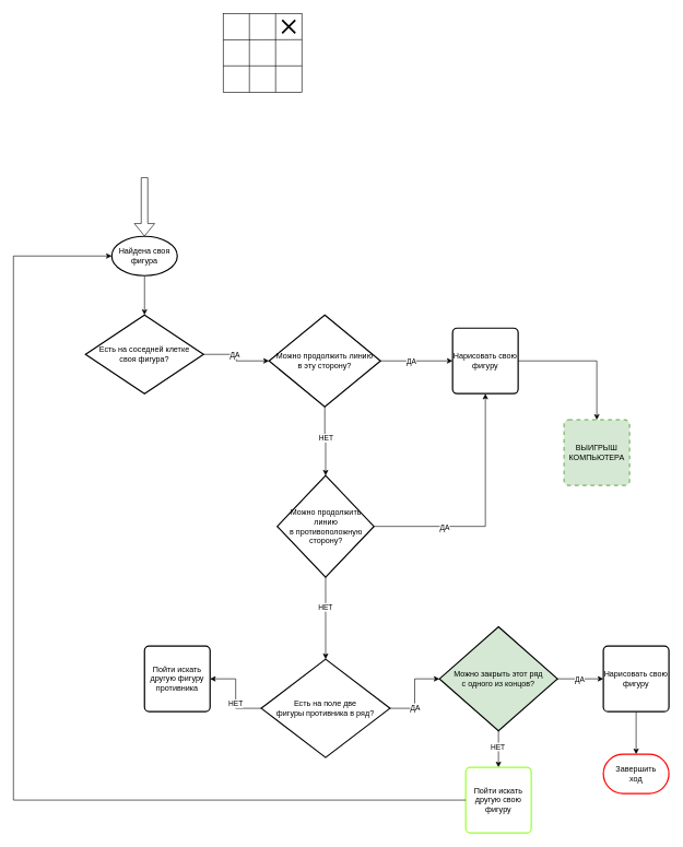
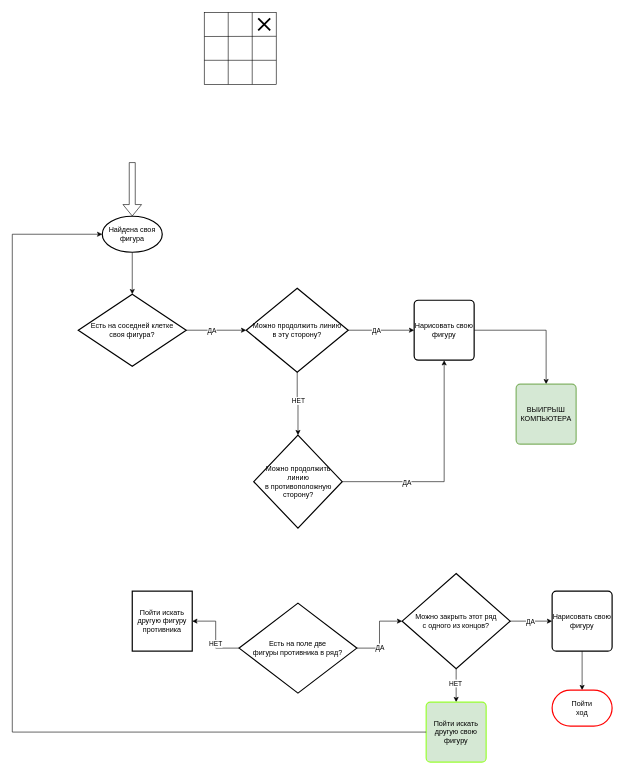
  <mxCell id="0" />
  <mxCell id="1" parent="0" />
  <mxCell id="2" value="" style="shape=flexArrow;endArrow=classic;html=1;rounded=0;entryX=0.5;entryY=0;entryDx=0;entryDy=0;entryPerimeter=0;" edge="1" parent="1" target="39"><mxGeometry width="50" height="50" relative="1" as="geometry"><mxPoint y="270" as="sourcePoint" x="220" /><mxPoint x="220.34" y="320" as="targetPoint" /></mxGeometry></mxCell>
  <mxCell id="3" style="edgeStyle=orthogonalEdgeStyle;rounded=0;orthogonalLoop=1;jettySize=auto;html=1;entryX=0;entryY=0.5;entryDx=0;entryDy=0;entryPerimeter=0;" edge="1" parent="1" source="5" target="10"><mxGeometry relative="1" as="geometry"><mxPoint x="380" y="550" as="targetPoint" /></mxGeometry></mxCell>
  <mxCell id="4" value="ДА" style="edgeLabel;html=1;align=center;verticalAlign=middle;resizable=0;points=[];" vertex="1" connectable="0" parent="3"><mxGeometry x="-0.153" y="-3" relative="1" as="geometry"><mxPoint y="-3" as="offset" /></mxGeometry></mxCell>
- <mxCell id="5" value="Есть на соседней клетке&lt;div&gt;своя фигура?&lt;/div&gt;" style="strokeWidth=2;html=1;shape=mxgraph.flowchart.decision;whiteSpace=wrap;" vertex="1" parent="1"><mxGeometry x="130" y="480" width="180" height="120" as="geometry" /></mxCell>
+ <mxCell id="5" value="Есть на соседней клетке&lt;div&gt;своя фигура?&lt;/div&gt;" style="strokeWidth=2;html=1;shape=mxgraph.flowchart.decision;whiteSpace=wrap;" vertex="1" parent="1"><mxGeometry x="130" y="490" width="180" height="120" as="geometry" /></mxCell>
  <mxCell id="6" style="edgeStyle=orthogonalEdgeStyle;rounded=0;orthogonalLoop=1;jettySize=auto;html=1;exitX=1;exitY=0.5;exitDx=0;exitDy=0;exitPerimeter=0;" edge="1" parent="1" source="10" target="12"><mxGeometry relative="1" as="geometry"><mxPoint x="680" y="550" as="targetPoint" /></mxGeometry></mxCell>
  <mxCell id="7" value="ДА" style="edgeLabel;html=1;align=center;verticalAlign=middle;resizable=0;points=[];" vertex="1" connectable="0" parent="6"><mxGeometry x="-0.16" relative="1" as="geometry"><mxPoint as="offset" /></mxGeometry></mxCell>
  <mxCell id="8" style="edgeStyle=orthogonalEdgeStyle;rounded=0;orthogonalLoop=1;jettySize=auto;html=1;exitX=0.5;exitY=1;exitDx=0;exitDy=0;exitPerimeter=0;" edge="1" parent="1" source="10" target="18"><mxGeometry relative="1" as="geometry"><mxPoint x="495" y="725" as="targetPoint" /></mxGeometry></mxCell>
  <mxCell id="9" value="НЕТ" style="edgeLabel;html=1;align=center;verticalAlign=middle;resizable=0;points=[];" vertex="1" connectable="0" parent="8"><mxGeometry x="-0.114" y="1" relative="1" as="geometry"><mxPoint as="offset" /></mxGeometry></mxCell>
  <mxCell id="10" value="Можно продолжить линию&lt;div&gt;в эту сторону?&lt;/div&gt;" style="strokeWidth=2;html=1;shape=mxgraph.flowchart.decision;whiteSpace=wrap;" vertex="1" parent="1"><mxGeometry x="410" y="480" width="170" height="140" as="geometry" /></mxCell>
  <mxCell id="11" style="edgeStyle=orthogonalEdgeStyle;rounded=0;orthogonalLoop=1;jettySize=auto;html=1;" edge="1" parent="1" source="12" target="13"><mxGeometry relative="1" as="geometry"><mxPoint x="740" y="900" as="targetPoint" /></mxGeometry></mxCell>
  <mxCell id="12" value="Нарисовать свою&lt;div&gt;фигуру&lt;/div&gt;" style="rounded=1;whiteSpace=wrap;html=1;absoluteArcSize=1;arcSize=14;strokeWidth=2;" vertex="1" parent="1"><mxGeometry x="690" y="500" width="100" height="100" as="geometry" /></mxCell>
- <mxCell id="13" value="ВЫИГРЫШ&lt;div&gt;КОМПЬЮТЕРА&lt;/div&gt;" style="rounded=1;whiteSpace=wrap;html=1;absoluteArcSize=1;arcSize=14;strokeWidth=2;fillColor=#d5e8d4;strokeColor=#82b366;dashed=1;" vertex="1" parent="1"><mxGeometry x="860" y="640" width="100" height="100" as="geometry" /></mxCell>
+ <mxCell id="13" value="ВЫИГРЫШ&lt;div&gt;КОМПЬЮТЕРА&lt;/div&gt;" style="rounded=1;whiteSpace=wrap;html=1;absoluteArcSize=1;arcSize=14;strokeWidth=2;fillColor=#d5e8d4;strokeColor=#82b366;" vertex="1" parent="1"><mxGeometry x="860" y="640" width="100" height="100" as="geometry" /></mxCell>
  <mxCell id="14" style="edgeStyle=orthogonalEdgeStyle;rounded=0;orthogonalLoop=1;jettySize=auto;html=1;exitX=1;exitY=0.5;exitDx=0;exitDy=0;exitPerimeter=0;entryX=0.5;entryY=1;entryDx=0;entryDy=0;" edge="1" parent="1" source="18" target="12"><mxGeometry relative="1" as="geometry" /></mxCell>
  <mxCell id="15" value="ДА" style="edgeLabel;html=1;align=center;verticalAlign=middle;resizable=0;points=[];" vertex="1" connectable="0" parent="14"><mxGeometry x="-0.425" y="-1" relative="1" as="geometry"><mxPoint as="offset" /></mxGeometry></mxCell>
- <mxCell id="16" style="edgeStyle=orthogonalEdgeStyle;rounded=0;orthogonalLoop=1;jettySize=auto;html=1;exitX=0.5;exitY=1;exitDx=0;exitDy=0;exitPerimeter=0;" edge="1" parent="1" source="18" target="23"><mxGeometry relative="1" as="geometry"><mxPoint x="496.333" y="960" as="targetPoint" /></mxGeometry></mxCell>
- <mxCell id="17" value="НЕТ" style="edgeLabel;html=1;align=center;verticalAlign=middle;resizable=0;points=[];" vertex="1" connectable="0" parent="16"><mxGeometry x="-0.273" y="-1" relative="1" as="geometry"><mxPoint as="offset" /></mxGeometry></mxCell>
  <mxCell id="18" value="Можно продолжить линию&lt;div&gt;в противоположную сторону?&lt;/div&gt;" style="strokeWidth=2;html=1;shape=mxgraph.flowchart.decision;whiteSpace=wrap;" vertex="1" parent="1"><mxGeometry x="422.5" y="725" width="147.5" height="155" as="geometry" /></mxCell>
  <mxCell id="19" value="" style="edgeStyle=orthogonalEdgeStyle;rounded=0;orthogonalLoop=1;jettySize=auto;html=1;" edge="1" parent="1" source="23" target="28"><mxGeometry relative="1" as="geometry" /></mxCell>
  <mxCell id="20" value="ДА" style="edgeLabel;html=1;align=center;verticalAlign=middle;resizable=0;points=[];" vertex="1" connectable="0" parent="19"><mxGeometry x="-0.353" relative="1" as="geometry"><mxPoint as="offset" /></mxGeometry></mxCell>
  <mxCell id="21" style="edgeStyle=orthogonalEdgeStyle;rounded=0;orthogonalLoop=1;jettySize=auto;html=1;" edge="1" parent="1" source="23" target="43"><mxGeometry relative="1" as="geometry"><mxPoint x="290" y="1035" as="targetPoint" /></mxGeometry></mxCell>
  <mxCell id="22" value="НЕТ" style="edgeLabel;html=1;align=center;verticalAlign=middle;resizable=0;points=[];" vertex="1" connectable="0" parent="21"><mxGeometry x="-0.232" y="1" relative="1" as="geometry"><mxPoint as="offset" /></mxGeometry></mxCell>
  <mxCell id="23" value="Есть на поле две&lt;div&gt;фигуры противника в ряд?&lt;/div&gt;" style="strokeWidth=2;html=1;shape=mxgraph.flowchart.decision;whiteSpace=wrap;" vertex="1" parent="1"><mxGeometry x="398.13" y="1005" width="196.25" height="150" as="geometry" /></mxCell>
  <mxCell id="24" style="edgeStyle=orthogonalEdgeStyle;rounded=0;orthogonalLoop=1;jettySize=auto;html=1;" edge="1" parent="1" source="28" target="30"><mxGeometry relative="1" as="geometry"><mxPoint x="940" y="1035" as="targetPoint" /></mxGeometry></mxCell>
  <mxCell id="25" value="ДА" style="edgeLabel;html=1;align=center;verticalAlign=middle;resizable=0;points=[];" vertex="1" connectable="0" parent="24"><mxGeometry x="-0.05" y="-1" relative="1" as="geometry"><mxPoint as="offset" /></mxGeometry></mxCell>
  <mxCell id="26" style="edgeStyle=orthogonalEdgeStyle;rounded=0;orthogonalLoop=1;jettySize=auto;html=1;" edge="1" parent="1" source="28" target="41"><mxGeometry relative="1" as="geometry"><mxPoint x="760" y="1180" as="targetPoint" /></mxGeometry></mxCell>
  <mxCell id="27" value="НЕТ" style="edgeLabel;html=1;align=center;verticalAlign=middle;resizable=0;points=[];" vertex="1" connectable="0" parent="26"><mxGeometry x="-0.15" y="-2" relative="1" as="geometry"><mxPoint as="offset" /></mxGeometry></mxCell>
- <mxCell id="28" value="Можно закрыть этот ряд&lt;div&gt;с одного из концов?&lt;/div&gt;" style="rhombus;whiteSpace=wrap;html=1;strokeWidth=2;fillColor=#d5e8d4;" vertex="1" parent="1"><mxGeometry x="670" y="955.63" width="180" height="158.75" as="geometry" /></mxCell>
+ <mxCell id="28" value="Можно закрыть этот ряд&lt;div&gt;с одного из концов?&lt;/div&gt;" style="rhombus;whiteSpace=wrap;html=1;strokeWidth=2;" vertex="1" parent="1"><mxGeometry x="670" y="955.63" width="180" height="158.75" as="geometry" /></mxCell>
  <mxCell id="29" value="" style="edgeStyle=orthogonalEdgeStyle;rounded=0;orthogonalLoop=1;jettySize=auto;html=1;entryX=0.5;entryY=0;entryDx=0;entryDy=0;entryPerimeter=0;" edge="1" parent="1" source="30" target="40"><mxGeometry relative="1" as="geometry"><mxPoint x="970" y="1185" as="targetPoint" /></mxGeometry></mxCell>
  <mxCell id="30" value="Нарисовать свою&lt;div&gt;фигуру&lt;/div&gt;" style="rounded=1;whiteSpace=wrap;html=1;absoluteArcSize=1;arcSize=14;strokeWidth=2;" vertex="1" parent="1"><mxGeometry x="920" y="985" width="100" height="100" as="geometry" /></mxCell>
  <mxCell id="31" value="" style="group" vertex="1" connectable="0" parent="1"><mxGeometry x="340" y="20" width="120" height="120" as="geometry" /></mxCell>
  <mxCell id="32" value="" style="whiteSpace=wrap;html=1;aspect=fixed;movable=1;resizable=1;rotatable=1;deletable=1;editable=1;locked=0;connectable=1;" vertex="1" parent="31"><mxGeometry width="120" height="120" as="geometry" /></mxCell>
  <mxCell id="33" value="" style="endArrow=none;html=1;rounded=0;movable=1;resizable=1;rotatable=1;deletable=1;editable=1;locked=0;connectable=1;" edge="1" parent="31"><mxGeometry width="50" height="50" relative="1" as="geometry"><mxPoint x="40" y="120" as="sourcePoint" /><mxPoint x="40" as="targetPoint" /></mxGeometry></mxCell>
  <mxCell id="34" value="" style="endArrow=none;html=1;rounded=0;movable=1;resizable=1;rotatable=1;deletable=1;editable=1;locked=0;connectable=1;" edge="1" parent="31"><mxGeometry width="50" height="50" relative="1" as="geometry"><mxPoint x="80" y="120" as="sourcePoint" /><mxPoint x="80" as="targetPoint" /></mxGeometry></mxCell>
  <mxCell id="35" value="" style="endArrow=none;html=1;rounded=0;exitX=0.003;exitY=0.336;exitDx=0;exitDy=0;exitPerimeter=0;movable=1;resizable=1;rotatable=1;deletable=1;editable=1;locked=0;connectable=1;" edge="1" parent="31" source="32"><mxGeometry width="50" height="50" relative="1" as="geometry"><mxPoint x="90" y="130" as="sourcePoint" /><mxPoint x="120" y="40" as="targetPoint" /></mxGeometry></mxCell>
  <mxCell id="36" value="" style="endArrow=none;html=1;rounded=0;exitX=0.003;exitY=0.336;exitDx=0;exitDy=0;exitPerimeter=0;movable=1;resizable=1;rotatable=1;deletable=1;editable=1;locked=0;connectable=1;" edge="1" parent="31"><mxGeometry width="50" height="50" relative="1" as="geometry"><mxPoint y="80" as="sourcePoint" /><mxPoint x="120" y="80" as="targetPoint" /></mxGeometry></mxCell>
  <mxCell id="37" value="" style="shape=umlDestroy;whiteSpace=wrap;html=1;strokeWidth=3;targetShapes=umlLifeline;movable=1;resizable=1;rotatable=1;deletable=1;editable=1;locked=0;connectable=1;" vertex="1" parent="31"><mxGeometry x="90" y="10" width="20" height="20" as="geometry" /></mxCell>
  <mxCell id="38" style="edgeStyle=orthogonalEdgeStyle;rounded=0;orthogonalLoop=1;jettySize=auto;html=1;exitX=0.5;exitY=1;exitDx=0;exitDy=0;exitPerimeter=0;" edge="1" parent="1" source="39" target="5"><mxGeometry relative="1" as="geometry" /></mxCell>
  <mxCell id="39" value="Найдена своя фигура" style="strokeWidth=2;html=1;shape=mxgraph.flowchart.start_1;whiteSpace=wrap;" vertex="1" parent="1"><mxGeometry x="170" y="360" width="100" height="60" as="geometry" /></mxCell>
- <mxCell id="40" value="Завершить&lt;div&gt;ход&lt;/div&gt;" style="strokeWidth=2;html=1;shape=mxgraph.flowchart.terminator;whiteSpace=wrap;strokeColor=#FF0000;" vertex="1" parent="1"><mxGeometry x="920" y="1150" width="100" height="60" as="geometry" /></mxCell>
- <mxCell id="41" value="Пойти искать другую свою фигуру" style="rounded=1;whiteSpace=wrap;html=1;absoluteArcSize=1;arcSize=14;strokeWidth=2;strokeColor=#99FF33;" vertex="1" parent="1"><mxGeometry x="710" y="1170" width="100" height="100" as="geometry" /></mxCell>
+ <mxCell id="40" value="Пойти&lt;div&gt;ход&lt;/div&gt;" style="strokeWidth=2;html=1;shape=mxgraph.flowchart.terminator;whiteSpace=wrap;strokeColor=#FF0000;" vertex="1" parent="1"><mxGeometry x="920" y="1150" width="100" height="60" as="geometry" /></mxCell>
+ <mxCell id="41" value="Пойти искать другую свою фигуру" style="rounded=1;whiteSpace=wrap;html=1;absoluteArcSize=1;arcSize=14;strokeWidth=2;strokeColor=#99FF33;fillColor=#d5e8d4;" vertex="1" parent="1"><mxGeometry x="710" y="1170" width="100" height="100" as="geometry" /></mxCell>
  <mxCell id="42" style="edgeStyle=orthogonalEdgeStyle;rounded=0;orthogonalLoop=1;jettySize=auto;html=1;entryX=0;entryY=0.5;entryDx=0;entryDy=0;entryPerimeter=0;" edge="1" parent="1" source="41" target="39"><mxGeometry relative="1" as="geometry"><Array as="points"><mxPoint x="20" y="1220" /><mxPoint x="20" y="390" /></Array></mxGeometry></mxCell>
- <mxCell id="43" value="Пойти искать другую фигуру&lt;div&gt;противника&lt;/div&gt;" style="rounded=1;whiteSpace=wrap;html=1;absoluteArcSize=1;arcSize=14;strokeWidth=2;" vertex="1" parent="1"><mxGeometry y="985.01" width="100" height="100" as="geometry" x="220" /></mxCell>
+ <mxCell id="43" value="Пойти искать другую фигуру&lt;div&gt;противника&lt;/div&gt;" style="whiteSpace=wrap;html=1;absoluteArcSize=1;arcSize=14;strokeWidth=2;rounded=0;" vertex="1" parent="1"><mxGeometry y="985.01" width="100" height="100" as="geometry" x="220" /></mxCell>
